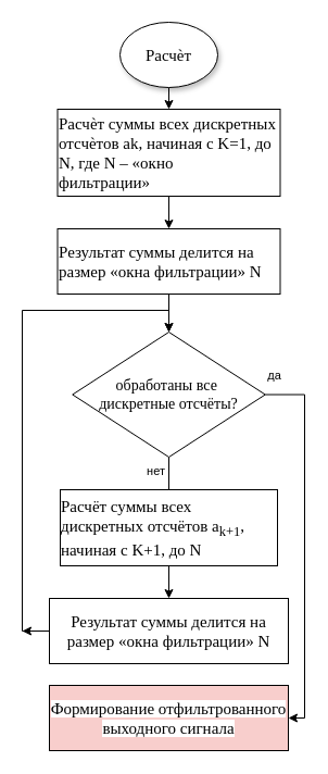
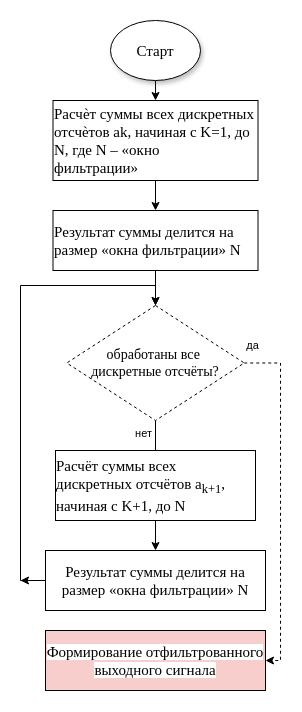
  <mxCell id="0" />
  <mxCell id="1" parent="0" />
  <mxCell id="2" style="edgeStyle=orthogonalEdgeStyle;rounded=0;orthogonalLoop=1;jettySize=auto;html=1;exitX=0.5;exitY=1;exitDx=0;exitDy=0;entryX=0.5;entryY=0;entryDx=0;entryDy=0;" edge="1" parent="1" source="3" target="5"><mxGeometry relative="1" as="geometry" /></mxCell>
- <mxCell id="3" value="&lt;font style=&quot;font-size: 15px;&quot; face=&quot;Times New Roman&quot;&gt;Расчѐт&lt;/font&gt;" style="ellipse;whiteSpace=wrap;html=1;rounded=0;shadow=1;comic=0;labelBackgroundColor=none;strokeWidth=1;fontFamily=Verdana;fontSize=12;align=center;" parent="1" vertex="1"><mxGeometry x="110" y="20" width="90" height="60" as="geometry" /></mxCell>
+ <mxCell id="3" value="&lt;font style=&quot;font-size: 15px;&quot; face=&quot;Times New Roman&quot;&gt;Старт&lt;/font&gt;" style="ellipse;whiteSpace=wrap;html=1;rounded=0;shadow=1;comic=0;labelBackgroundColor=none;strokeWidth=1;fontFamily=Verdana;fontSize=12;align=center;" parent="1" vertex="1"><mxGeometry x="110" y="20" width="90" height="60" as="geometry" /></mxCell>
  <mxCell id="4" style="edgeStyle=orthogonalEdgeStyle;rounded=0;orthogonalLoop=1;jettySize=auto;html=1;exitX=0.5;exitY=1;exitDx=0;exitDy=0;entryX=0.5;entryY=0;entryDx=0;entryDy=0;" edge="1" parent="1" source="5" target="7"><mxGeometry relative="1" as="geometry" /></mxCell>
  <mxCell id="5" value="&lt;div style=&quot;font-family: &amp;quot;YS Text&amp;quot;; font-size: 15px; text-align: left; background-color: rgb(255, 255, 255);&quot;&gt;Расчѐт суммы всех дискретных отсчѐтов ak, начиная с K=1, до N, где N – «окно&lt;/div&gt;&lt;div style=&quot;font-family: &amp;quot;YS Text&amp;quot;; font-size: 15px; text-align: left; background-color: rgb(255, 255, 255);&quot;&gt;фильтрации»&lt;/div&gt;" style="rounded=0;whiteSpace=wrap;html=1;" vertex="1" parent="1"><mxGeometry x="52.5" y="100" width="205" height="80" as="geometry" /></mxCell>
  <mxCell id="6" style="edgeStyle=orthogonalEdgeStyle;rounded=0;orthogonalLoop=1;jettySize=auto;html=1;exitX=0.5;exitY=1;exitDx=0;exitDy=0;entryX=0.5;entryY=0;entryDx=0;entryDy=0;" edge="1" parent="1" source="7" target="11"><mxGeometry relative="1" as="geometry" /></mxCell>
  <mxCell id="7" value="&lt;div style=&quot;font-family: &amp;quot;YS Text&amp;quot;; font-size: 15px; text-align: left; background-color: rgb(255, 255, 255);&quot;&gt;Результат суммы делится на размер «окна фильтрации» N&lt;br&gt;&lt;/div&gt;" style="rounded=0;whiteSpace=wrap;html=1;" vertex="1" parent="1"><mxGeometry x="52.5" y="210" width="205" height="60" as="geometry" /></mxCell>
  <mxCell id="8" value="нет" style="edgeStyle=orthogonalEdgeStyle;rounded=0;orthogonalLoop=1;jettySize=auto;html=1;exitX=0.5;exitY=1;exitDx=0;exitDy=0;entryX=0.5;entryY=0;entryDx=0;entryDy=0;" edge="1" parent="1" source="11" target="13"><mxGeometry x="-0.714" y="-12" relative="1" as="geometry"><Array as="points"><mxPoint x="155" y="480" /></Array><mxPoint as="offset" /></mxGeometry></mxCell>
- <mxCell id="9" style="edgeStyle=orthogonalEdgeStyle;rounded=0;orthogonalLoop=1;jettySize=auto;html=1;exitX=1;exitY=0.5;exitDx=0;exitDy=0;entryX=1;entryY=0.5;entryDx=0;entryDy=0;" edge="1" parent="1" source="11" target="17"><mxGeometry relative="1" as="geometry"><Array as="points"><mxPoint x="280" y="363" /><mxPoint x="280" y="660" /></Array></mxGeometry></mxCell>
+ <mxCell id="9" style="edgeStyle=orthogonalEdgeStyle;rounded=0;orthogonalLoop=1;jettySize=auto;html=1;exitX=1;exitY=0.5;exitDx=0;exitDy=0;entryX=1;entryY=0.5;entryDx=0;entryDy=0;dashed=1;" edge="1" parent="1" source="11" target="17"><mxGeometry relative="1" as="geometry"><Array as="points"><mxPoint x="280" y="363" /><mxPoint x="280" y="660" /></Array></mxGeometry></mxCell>
  <mxCell id="10" value="да" style="edgeLabel;html=1;align=center;verticalAlign=middle;resizable=0;points=[];" vertex="1" connectable="0" parent="9"><mxGeometry x="-0.799" relative="1" as="geometry"><mxPoint x="-27" y="-18" as="offset" /></mxGeometry></mxCell>
- <mxCell id="11" value="&lt;div style=&quot;&quot;&gt;&lt;span style=&quot;font-size: 14px; background-color: rgb(255, 255, 255); font-family: &amp;quot;YS Text&amp;quot;;&quot;&gt;обработаны все&amp;nbsp;&lt;/span&gt;&lt;/div&gt;&lt;div style=&quot;&quot;&gt;&lt;span style=&quot;font-size: 14px; background-color: rgb(255, 255, 255); font-family: &amp;quot;YS Text&amp;quot;;&quot;&gt;дискретные отсчёты?&lt;/span&gt;&lt;/div&gt;" style="rhombus;whiteSpace=wrap;html=1;align=center;" vertex="1" parent="1"><mxGeometry x="66.25" y="305" width="177.5" height="115" as="geometry" /></mxCell>
+ <mxCell id="11" value="&lt;div style=&quot;&quot;&gt;&lt;span style=&quot;font-size: 14px; background-color: rgb(255, 255, 255); font-family: &amp;quot;YS Text&amp;quot;;&quot;&gt;обработаны все&amp;nbsp;&lt;/span&gt;&lt;/div&gt;&lt;div style=&quot;&quot;&gt;&lt;span style=&quot;font-size: 14px; background-color: rgb(255, 255, 255); font-family: &amp;quot;YS Text&amp;quot;;&quot;&gt;дискретные отсчёты?&lt;/span&gt;&lt;/div&gt;" style="rhombus;whiteSpace=wrap;html=1;align=center;dashed=1;" vertex="1" parent="1"><mxGeometry x="66.25" y="305" width="177.5" height="115" as="geometry" /></mxCell>
  <mxCell id="12" style="edgeStyle=orthogonalEdgeStyle;rounded=0;orthogonalLoop=1;jettySize=auto;html=1;exitX=0.5;exitY=1;exitDx=0;exitDy=0;entryX=0.5;entryY=0;entryDx=0;entryDy=0;fontSize=14;" edge="1" parent="1" source="13" target="16"><mxGeometry relative="1" as="geometry" /></mxCell>
  <mxCell id="13" value="&lt;div style=&quot;font-family: &amp;quot;YS Text&amp;quot;; font-size: 15px; text-align: left; background-color: rgb(255, 255, 255);&quot;&gt;&lt;div&gt;Расчёт суммы всех дискретных отсчётов a&lt;sub&gt;k+1&lt;/sub&gt;, начиная с K+1, до N&lt;/div&gt;&lt;/div&gt;" style="rounded=0;whiteSpace=wrap;html=1;" vertex="1" parent="1"><mxGeometry x="55" y="450" width="200" height="70" as="geometry" /></mxCell>
  <mxCell id="14" style="edgeStyle=orthogonalEdgeStyle;rounded=0;orthogonalLoop=1;jettySize=auto;html=1;exitX=0;exitY=0.5;exitDx=0;exitDy=0;entryX=0.5;entryY=0;entryDx=0;entryDy=0;" edge="1" parent="1" source="16" target="11"><mxGeometry relative="1" as="geometry"><Array as="points"><mxPoint x="20" y="580" /><mxPoint x="20" y="285" /><mxPoint x="155" y="285" /></Array></mxGeometry></mxCell>
  <mxCell id="15" style="edgeStyle=orthogonalEdgeStyle;rounded=0;orthogonalLoop=1;jettySize=auto;html=1;exitX=0;exitY=0.5;exitDx=0;exitDy=0;" edge="1" parent="1" source="16"><mxGeometry relative="1" as="geometry"><mxPoint x="20" y="580" as="targetPoint" /></mxGeometry></mxCell>
  <mxCell id="16" value="&lt;span style=&quot;font-family: &amp;quot;YS Text&amp;quot;; font-size: 15px; text-align: left; background-color: rgb(255, 255, 255);&quot;&gt;Результат суммы делится на размер «окна фильтрации» N&lt;/span&gt;" style="rounded=0;whiteSpace=wrap;html=1;" vertex="1" parent="1"><mxGeometry x="45" y="550" width="220" height="60" as="geometry" /></mxCell>
  <mxCell id="17" value="&lt;span style=&quot;font-family: &amp;quot;YS Text&amp;quot;; font-size: 15px; text-align: left; background-color: rgb(255, 255, 255);&quot;&gt;Формирование отфильтрованного выходного сигнала&lt;/span&gt;" style="rounded=0;whiteSpace=wrap;html=1;fillColor=#f8cecc;" vertex="1" parent="1"><mxGeometry x="45" y="630" width="220" height="60" as="geometry" /></mxCell>
